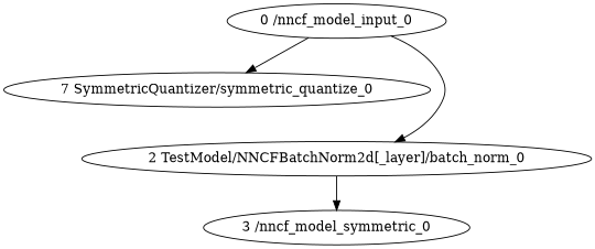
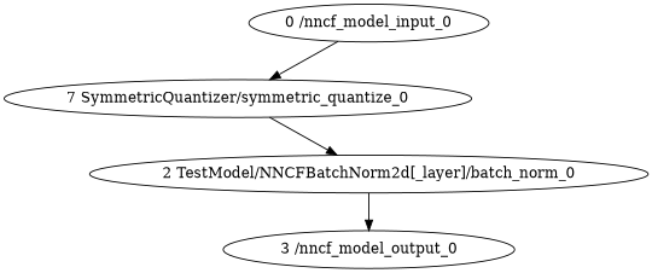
  strict digraph {
    "0 /nncf_model_input_0" [type=nncf_model_input]
    n2 [label="7 SymmetricQuantizer/symmetric_quantize_0" type=symmetric_quantize]
    "2 TestModel/NNCFBatchNorm2d[_layer]/batch_norm_0" [type=batch_norm]
-   "3 /nncf_model_output_0" [type=nncf_model_output label="3 /nncf_model_symmetric_0"]
+   "3 /nncf_model_output_0" [type=nncf_model_output]
    "0 /nncf_model_input_0" -> n2
-   "0 /nncf_model_input_0" -> "2 TestModel/NNCFBatchNorm2d[_layer]/batch_norm_0"
+   n2 -> "2 TestModel/NNCFBatchNorm2d[_layer]/batch_norm_0"
    "2 TestModel/NNCFBatchNorm2d[_layer]/batch_norm_0" -> "3 /nncf_model_output_0"
  }
